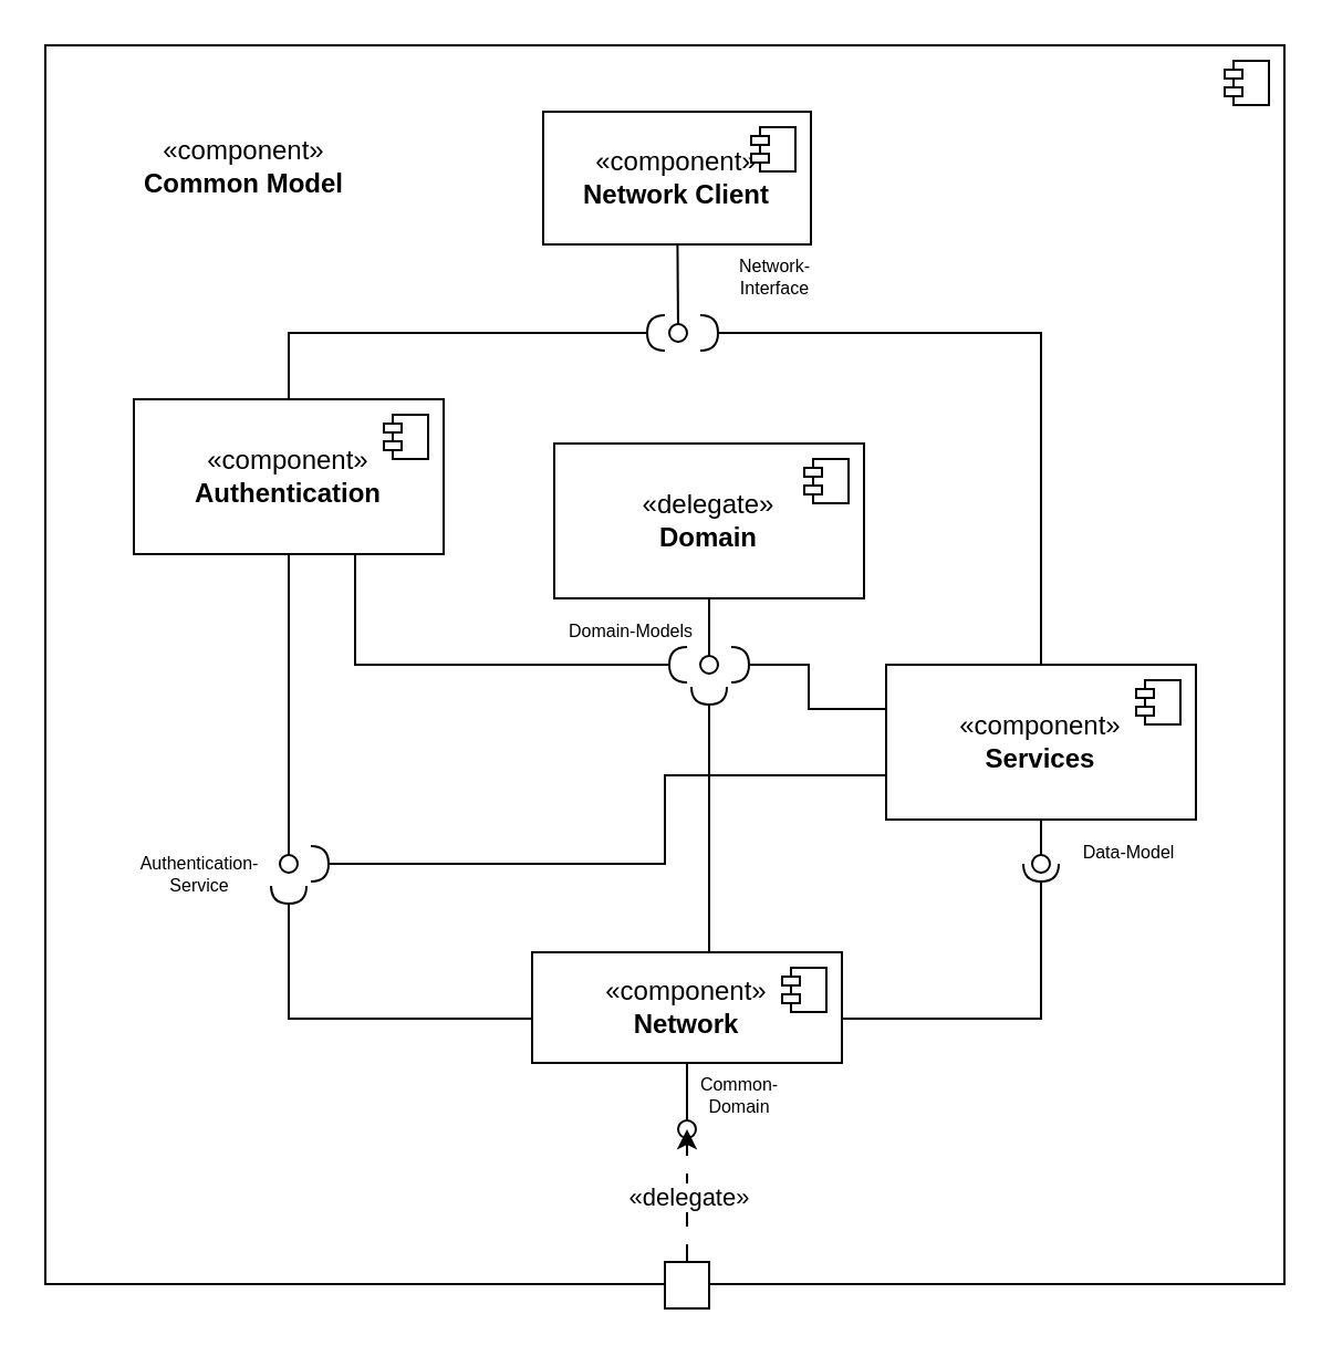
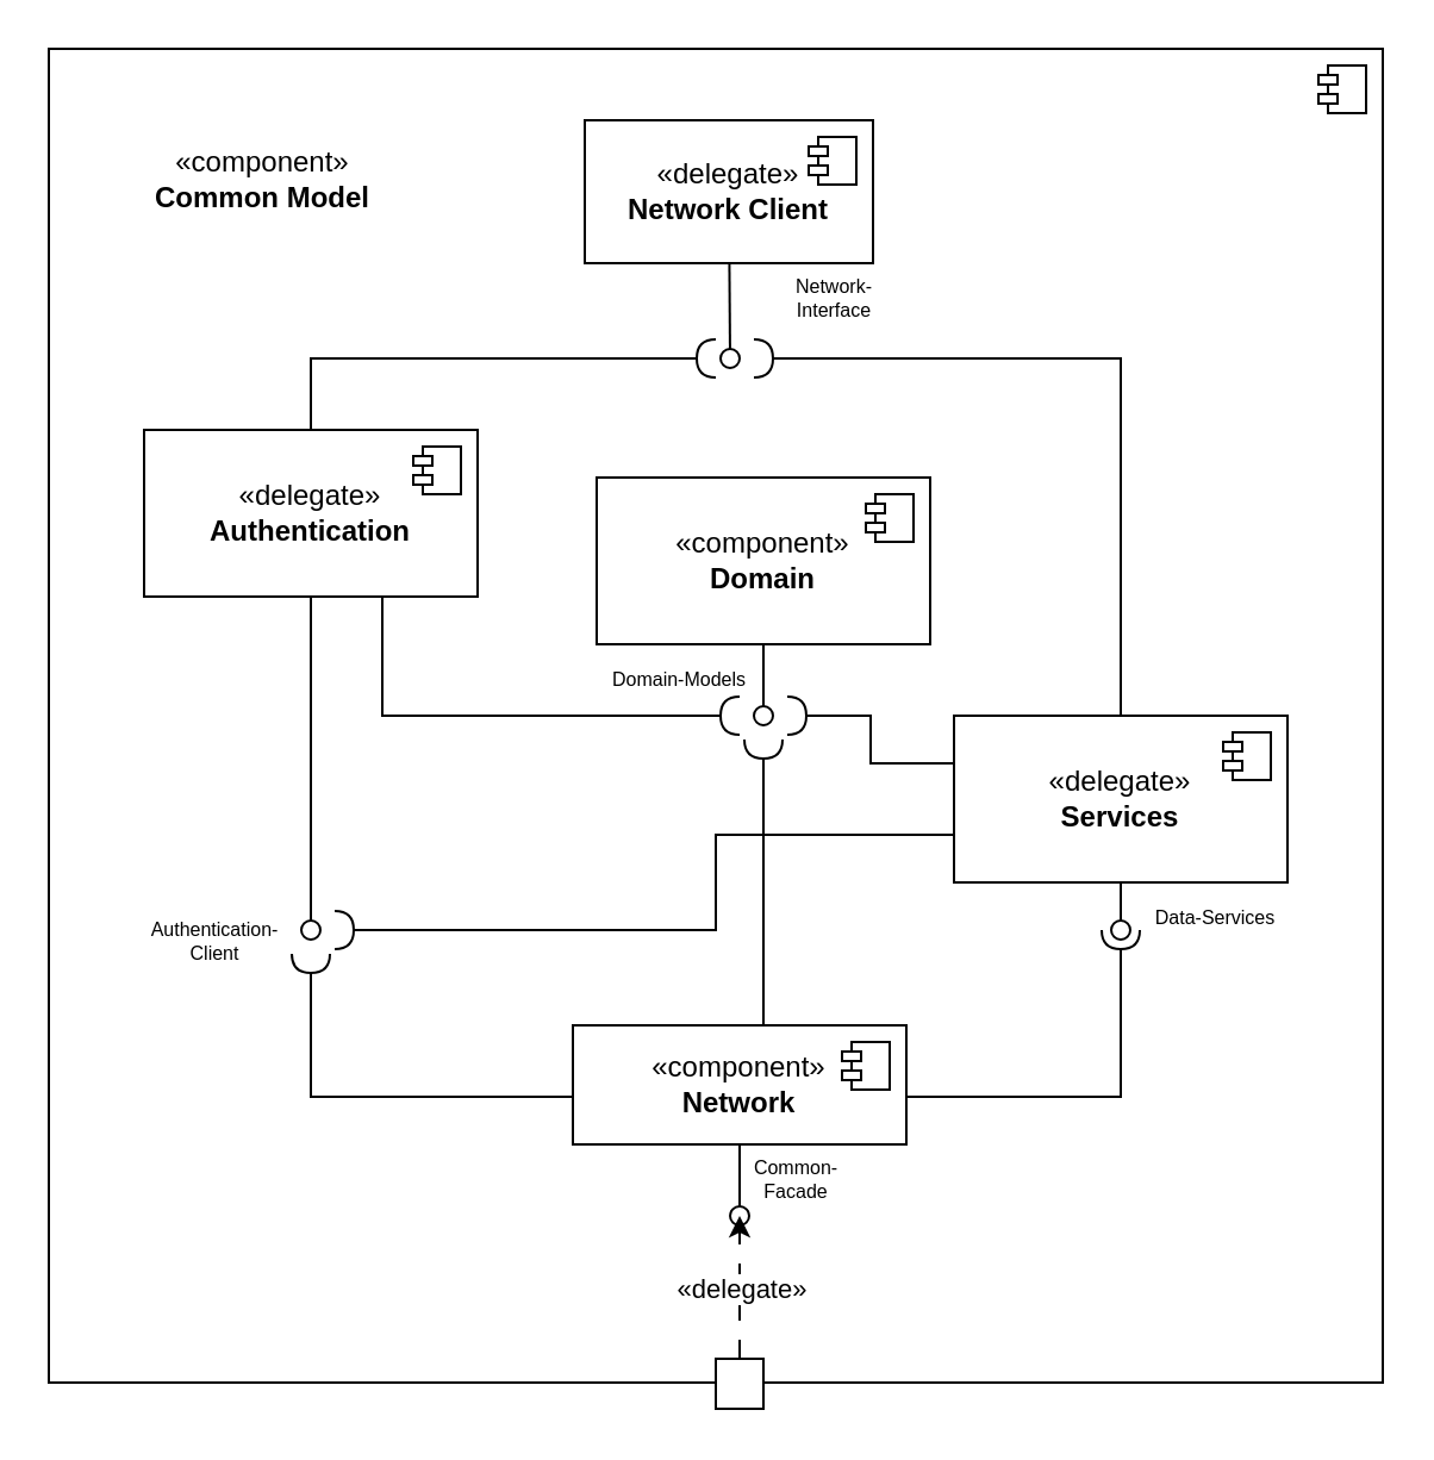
  <mxCell id="0" />
  <mxCell id="1" parent="0" />
  <mxCell id="2" value="" style="html=1;dropTarget=0;whiteSpace=wrap;" vertex="1" parent="1"><mxGeometry x="20" y="20" width="560" height="560" as="geometry" /></mxCell>
  <mxCell id="3" value="" style="shape=module;jettyWidth=8;jettyHeight=4;" vertex="1" parent="2"><mxGeometry x="1" width="20" height="20" relative="1" as="geometry"><mxPoint x="-27" y="7" as="offset" /></mxGeometry></mxCell>
  <mxCell id="4" value="&lt;div&gt;&lt;div&gt;«component»&lt;/div&gt;&lt;/div&gt;&lt;div&gt;&lt;b&gt;Common Model&lt;/b&gt;&lt;/div&gt;" style="text;html=1;align=center;verticalAlign=middle;whiteSpace=wrap;rounded=0;" vertex="1" parent="1"><mxGeometry x="60" y="50" width="100" height="50" as="geometry" /></mxCell>
- <mxCell id="5" value="«component»&lt;br&gt;&lt;b&gt;Authentication&lt;/b&gt;" style="html=1;dropTarget=0;whiteSpace=wrap;" vertex="1" parent="1"><mxGeometry x="60" y="180" width="140" height="70" as="geometry" /></mxCell>
+ <mxCell id="5" value="«delegate»&lt;br&gt;&lt;b&gt;Authentication&lt;/b&gt;" style="html=1;dropTarget=0;whiteSpace=wrap;" vertex="1" parent="1"><mxGeometry x="60" y="180" width="140" height="70" as="geometry" /></mxCell>
  <mxCell id="6" value="" style="shape=module;jettyWidth=8;jettyHeight=4;" vertex="1" parent="5"><mxGeometry x="1" width="20" height="20" relative="1" as="geometry"><mxPoint x="-27" y="7" as="offset" /></mxGeometry></mxCell>
- <mxCell id="7" value="&lt;div&gt;«component»&lt;/div&gt;&lt;div&gt;&lt;b&gt;Network Client&lt;/b&gt;&lt;/div&gt;" style="html=1;dropTarget=0;whiteSpace=wrap;" vertex="1" parent="1"><mxGeometry x="245" y="50" width="121" height="60" as="geometry" /></mxCell>
+ <mxCell id="7" value="&lt;div&gt;«delegate»&lt;/div&gt;&lt;div&gt;&lt;b&gt;Network Client&lt;/b&gt;&lt;/div&gt;" style="html=1;dropTarget=0;whiteSpace=wrap;" vertex="1" parent="1"><mxGeometry x="245" y="50" width="121" height="60" as="geometry" /></mxCell>
  <mxCell id="8" value="" style="shape=module;jettyWidth=8;jettyHeight=4;" vertex="1" parent="7"><mxGeometry x="1" width="20" height="20" relative="1" as="geometry"><mxPoint x="-27" y="7" as="offset" /></mxGeometry></mxCell>
- <mxCell id="9" value="«component»&lt;br&gt;&lt;b&gt;Services&lt;/b&gt;" style="html=1;dropTarget=0;whiteSpace=wrap;" vertex="1" parent="1"><mxGeometry x="400" y="300" width="140" height="70" as="geometry" /></mxCell>
+ <mxCell id="9" value="«delegate»&lt;br&gt;&lt;b&gt;Services&lt;/b&gt;" style="html=1;dropTarget=0;whiteSpace=wrap;" vertex="1" parent="1"><mxGeometry x="400" y="300" width="140" height="70" as="geometry" /></mxCell>
  <mxCell id="10" value="" style="shape=module;jettyWidth=8;jettyHeight=4;" vertex="1" parent="9"><mxGeometry x="1" width="20" height="20" relative="1" as="geometry"><mxPoint x="-27" y="7" as="offset" /></mxGeometry></mxCell>
  <mxCell id="11" value="" style="html=1;verticalAlign=bottom;labelBackgroundColor=none;endArrow=oval;endFill=0;endSize=8;rounded=0;" edge="1" parent="1" source="7"><mxGeometry width="160" relative="1" as="geometry"><mxPoint x="163.834" y="141" as="sourcePoint" /><mxPoint x="306" y="150" as="targetPoint" /></mxGeometry></mxCell>
  <mxCell id="12" value="" style="rounded=0;orthogonalLoop=1;jettySize=auto;html=1;endArrow=halfCircle;endFill=0;endSize=6;strokeWidth=1;sketch=0;fontSize=12;edgeStyle=orthogonalEdgeStyle;" edge="1" parent="1" source="5"><mxGeometry relative="1" as="geometry"><mxPoint x="160" y="270" as="sourcePoint" /><mxPoint x="300" y="150" as="targetPoint" /><Array as="points"><mxPoint x="130" y="150" /></Array></mxGeometry></mxCell>
- <mxCell id="13" value="Authentication-Service" style="text;html=1;align=center;verticalAlign=middle;whiteSpace=wrap;rounded=0;fontSize=8;" vertex="1" parent="1"><mxGeometry x="60" y="380" width="60" height="30" as="geometry" /></mxCell>
+ <mxCell id="13" value="Authentication-Client" style="text;html=1;align=center;verticalAlign=middle;whiteSpace=wrap;rounded=0;fontSize=8;" vertex="1" parent="1"><mxGeometry x="60" y="380" width="60" height="30" as="geometry" /></mxCell>
  <mxCell id="14" value="" style="rounded=0;orthogonalLoop=1;jettySize=auto;html=1;endArrow=halfCircle;endFill=0;endSize=6;strokeWidth=1;sketch=0;fontSize=12;edgeStyle=orthogonalEdgeStyle;" edge="1" parent="1" source="9"><mxGeometry relative="1" as="geometry"><mxPoint x="150" y="239" as="sourcePoint" /><mxPoint x="316" y="150" as="targetPoint" /><Array as="points"><mxPoint x="470" y="150" /></Array></mxGeometry></mxCell>
  <mxCell id="15" value="" style="html=1;verticalAlign=bottom;labelBackgroundColor=none;endArrow=oval;endFill=0;endSize=8;rounded=0;" edge="1" parent="1" source="5"><mxGeometry width="160" relative="1" as="geometry"><mxPoint x="130" y="300" as="sourcePoint" /><mxPoint x="130" y="390" as="targetPoint" /></mxGeometry></mxCell>
  <mxCell id="16" value="" style="html=1;verticalAlign=bottom;labelBackgroundColor=none;endArrow=oval;endFill=0;endSize=8;rounded=0;" edge="1" parent="1" source="9"><mxGeometry width="160" relative="1" as="geometry"><mxPoint x="20" y="354.86" as="sourcePoint" /><mxPoint x="470" y="390" as="targetPoint" /></mxGeometry></mxCell>
- <mxCell id="17" value="Data-Model" style="text;html=1;align=center;verticalAlign=middle;whiteSpace=wrap;rounded=0;fontSize=8;" vertex="1" parent="1"><mxGeometry x="480" y="370" width="60" height="30" as="geometry" /></mxCell>
- <mxCell id="18" value="«delegate»&lt;br&gt;&lt;b&gt;Domain&lt;/b&gt;" style="html=1;dropTarget=0;whiteSpace=wrap;" vertex="1" parent="1"><mxGeometry x="250" y="200" width="140" height="70" as="geometry" /></mxCell>
+ <mxCell id="17" value="Data-Services" style="text;html=1;align=center;verticalAlign=middle;whiteSpace=wrap;rounded=0;fontSize=8;" vertex="1" parent="1"><mxGeometry x="480" y="370" width="60" height="30" as="geometry" /></mxCell>
+ <mxCell id="18" value="«component»&lt;br&gt;&lt;b&gt;Domain&lt;/b&gt;" style="html=1;dropTarget=0;whiteSpace=wrap;" vertex="1" parent="1"><mxGeometry x="250" y="200" width="140" height="70" as="geometry" /></mxCell>
  <mxCell id="19" value="" style="shape=module;jettyWidth=8;jettyHeight=4;" vertex="1" parent="18"><mxGeometry x="1" width="20" height="20" relative="1" as="geometry"><mxPoint x="-27" y="7" as="offset" /></mxGeometry></mxCell>
  <mxCell id="20" value="" style="html=1;verticalAlign=bottom;labelBackgroundColor=none;endArrow=oval;endFill=0;endSize=8;rounded=0;" edge="1" parent="1" source="18"><mxGeometry width="160" relative="1" as="geometry"><mxPoint x="140" y="330" as="sourcePoint" /><mxPoint x="320" y="300" as="targetPoint" /></mxGeometry></mxCell>
  <mxCell id="21" value="Network-Interface" style="text;html=1;align=center;verticalAlign=middle;whiteSpace=wrap;rounded=0;fontSize=8;" vertex="1" parent="1"><mxGeometry x="320" y="110" width="60" height="30" as="geometry" /></mxCell>
  <mxCell id="22" value="&lt;div&gt;«component»&lt;b&gt;&lt;br&gt;&lt;/b&gt;&lt;/div&gt;&lt;div&gt;&lt;b&gt;Network&lt;/b&gt;&lt;/div&gt;" style="html=1;dropTarget=0;whiteSpace=wrap;" vertex="1" parent="1"><mxGeometry x="240" y="430" width="140" height="50" as="geometry" /></mxCell>
  <mxCell id="23" value="" style="shape=module;jettyWidth=8;jettyHeight=4;" vertex="1" parent="22"><mxGeometry x="1" width="20" height="20" relative="1" as="geometry"><mxPoint x="-27" y="7" as="offset" /></mxGeometry></mxCell>
  <mxCell id="24" value="" style="rounded=0;orthogonalLoop=1;jettySize=auto;html=1;endArrow=halfCircle;endFill=0;endSize=6;strokeWidth=1;sketch=0;fontSize=12;edgeStyle=orthogonalEdgeStyle;" edge="1" parent="1" source="22"><mxGeometry relative="1" as="geometry"><mxPoint x="480" y="310" as="sourcePoint" /><mxPoint x="470" y="390" as="targetPoint" /><Array as="points"><mxPoint x="470" y="460" /></Array></mxGeometry></mxCell>
  <mxCell id="25" value="" style="rounded=0;orthogonalLoop=1;jettySize=auto;html=1;endArrow=halfCircle;endFill=0;endSize=6;strokeWidth=1;sketch=0;fontSize=12;edgeStyle=orthogonalEdgeStyle;" edge="1" parent="1" source="22"><mxGeometry relative="1" as="geometry"><mxPoint x="390" y="475" as="sourcePoint" /><mxPoint x="130" y="400" as="targetPoint" /><Array as="points"><mxPoint x="130" y="460" /></Array></mxGeometry></mxCell>
  <mxCell id="26" value="" style="html=1;verticalAlign=bottom;labelBackgroundColor=none;endArrow=oval;endFill=0;endSize=8;rounded=0;" edge="1" parent="1" source="22"><mxGeometry width="160" relative="1" as="geometry"><mxPoint x="140" y="380" as="sourcePoint" /><mxPoint x="310" y="510" as="targetPoint" /></mxGeometry></mxCell>
- <mxCell id="27" value="Common-Domain" style="text;html=1;align=center;verticalAlign=middle;whiteSpace=wrap;rounded=0;fontSize=8;" vertex="1" parent="1"><mxGeometry x="309" y="480" width="50" height="30" as="geometry" /></mxCell>
+ <mxCell id="27" value="Common-Facade" style="text;html=1;align=center;verticalAlign=middle;whiteSpace=wrap;rounded=0;fontSize=8;" vertex="1" parent="1"><mxGeometry x="309" y="480" width="50" height="30" as="geometry" /></mxCell>
  <mxCell id="28" value="&lt;div&gt;&lt;div&gt;«delegate»&lt;/div&gt;&lt;/div&gt;" style="edgeStyle=orthogonalEdgeStyle;rounded=0;orthogonalLoop=1;jettySize=auto;html=1;dashed=1;dashPattern=8 8;spacingBottom=0;" edge="1" parent="1" source="29"><mxGeometry relative="1" as="geometry"><mxPoint x="310" y="510" as="targetPoint" /></mxGeometry></mxCell>
  <mxCell id="29" value="" style="html=1;rounded=0;" vertex="1" parent="1"><mxGeometry x="300" y="570" width="20" height="21" as="geometry" /></mxCell>
  <mxCell id="30" value="" style="rounded=0;orthogonalLoop=1;jettySize=auto;html=1;endArrow=halfCircle;endFill=0;endSize=6;strokeWidth=1;sketch=0;fontSize=12;edgeStyle=orthogonalEdgeStyle;" edge="1" parent="1" source="9"><mxGeometry relative="1" as="geometry"><mxPoint x="280.029" y="440" as="sourcePoint" /><mxPoint x="140" y="390" as="targetPoint" /><Array as="points"><mxPoint x="300" y="350" /><mxPoint x="300" y="390" /></Array></mxGeometry></mxCell>
  <mxCell id="31" value="" style="rounded=0;orthogonalLoop=1;jettySize=auto;html=1;endArrow=halfCircle;endFill=0;endSize=6;strokeWidth=1;sketch=0;fontSize=12;edgeStyle=orthogonalEdgeStyle;" edge="1" parent="1" source="9"><mxGeometry relative="1" as="geometry"><mxPoint x="410" y="345" as="sourcePoint" /><mxPoint x="330" y="300" as="targetPoint" /><Array as="points"><mxPoint x="365" y="320" /><mxPoint x="365" y="300" /></Array></mxGeometry></mxCell>
  <mxCell id="32" value="" style="rounded=0;orthogonalLoop=1;jettySize=auto;html=1;endArrow=halfCircle;endFill=0;endSize=6;strokeWidth=1;sketch=0;fontSize=12;edgeStyle=orthogonalEdgeStyle;" edge="1" parent="1" source="5"><mxGeometry relative="1" as="geometry"><mxPoint x="410" y="345" as="sourcePoint" /><mxPoint x="310" y="300" as="targetPoint" /><Array as="points"><mxPoint x="160" y="300" /></Array></mxGeometry></mxCell>
  <mxCell id="33" value="" style="rounded=0;orthogonalLoop=1;jettySize=auto;html=1;endArrow=halfCircle;endFill=0;endSize=6;strokeWidth=1;sketch=0;fontSize=12;edgeStyle=orthogonalEdgeStyle;" edge="1" parent="1" source="22"><mxGeometry relative="1" as="geometry"><mxPoint x="390" y="470" as="sourcePoint" /><mxPoint x="320" y="310" as="targetPoint" /><Array as="points"><mxPoint x="320" y="380" /><mxPoint x="320" y="380" /></Array></mxGeometry></mxCell>
  <mxCell id="34" value="Domain-Models" style="text;html=1;align=center;verticalAlign=middle;whiteSpace=wrap;rounded=0;fontSize=8;" vertex="1" parent="1"><mxGeometry x="250" y="270" width="70" height="30" as="geometry" /></mxCell>
